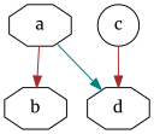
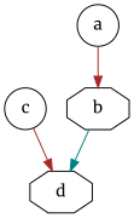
  strict digraph {
    fontname=Merriweather
    node [fontname=Merriweather shape=octagon]
    edge [color=brown fontname=Merriweather weight=1]
    b
-   a
+   a [shape=circle]
    d
    c [shape=circle]
-   a -> d [color=teal]
+   b -> d [color=teal]
    a -> b
    c -> d
  }
